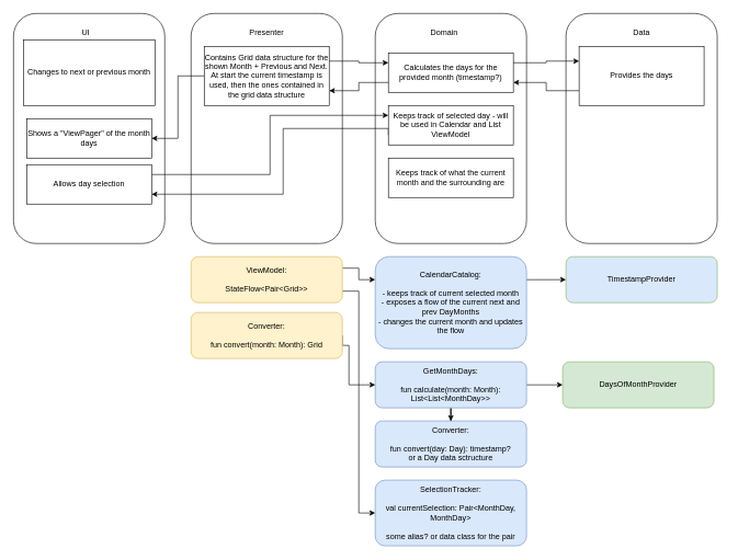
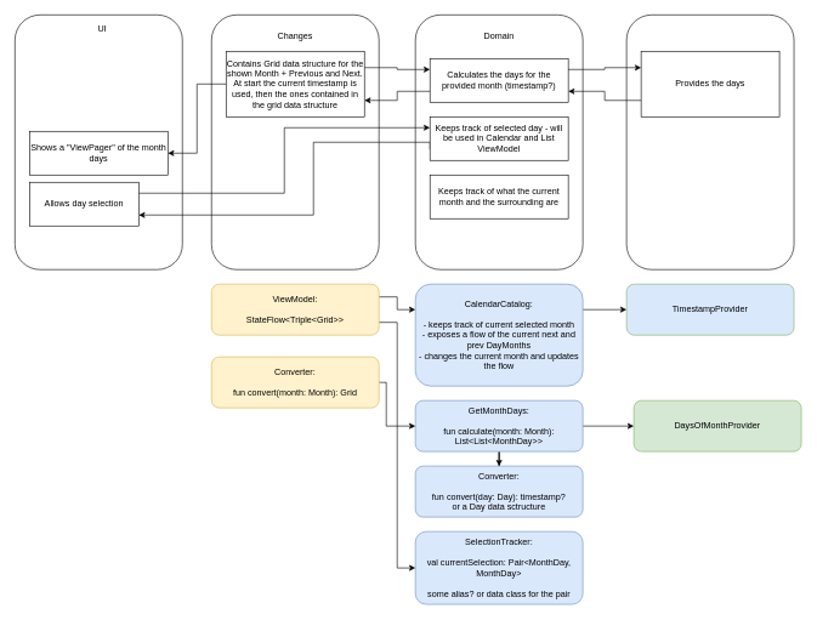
  <mxCell id="0" />
  <mxCell id="1" parent="0" />
  <mxCell id="2" value="" style="rounded=1;whiteSpace=wrap;html=1;" vertex="1" parent="1"><mxGeometry x="570" y="20" width="230" height="350" as="geometry" /></mxCell>
  <mxCell id="3" value="" style="rounded=1;whiteSpace=wrap;html=1;" vertex="1" parent="1"><mxGeometry x="20" y="20" width="230" height="350" as="geometry" /></mxCell>
- <mxCell id="4" value="&lt;div&gt;Changes to next or previous month &lt;br&gt;&lt;/div&gt;" style="rounded=0;whiteSpace=wrap;html=1;" vertex="1" parent="1"><mxGeometry x="35" y="60" width="200" height="100" as="geometry" /></mxCell>
- <mxCell id="5" value="&lt;div&gt;UI&lt;/div&gt;" style="text;html=1;strokeColor=none;fillColor=none;align=center;verticalAlign=middle;whiteSpace=wrap;rounded=0;" vertex="1" parent="1"><mxGeometry x="110" y="40" width="40" height="20" as="geometry" /></mxCell>
+ <mxCell id="5" value="&lt;div&gt;UI&lt;/div&gt;" style="text;html=1;strokeColor=none;fillColor=none;align=center;verticalAlign=middle;whiteSpace=wrap;rounded=0;" vertex="1" parent="1"><mxGeometry x="120" y="30" width="40" height="20" as="geometry" /></mxCell>
  <mxCell id="6" value="" style="rounded=1;whiteSpace=wrap;html=1;" vertex="1" parent="1"><mxGeometry x="290" y="20" width="230" height="350" as="geometry" /></mxCell>
  <mxCell id="7" style="edgeStyle=orthogonalEdgeStyle;rounded=0;orthogonalLoop=1;jettySize=auto;html=1;exitX=0;exitY=0.75;exitDx=0;exitDy=0;entryX=1;entryY=0.75;entryDx=0;entryDy=0;" edge="1" parent="1" source="8" target="18"><mxGeometry relative="1" as="geometry"><Array as="points"><mxPoint x="430" y="195" /><mxPoint x="430" y="295" /></Array></mxGeometry></mxCell>
  <mxCell id="8" value="Keeps track of selected day - will be used in Calendar and List ViewModel" style="rounded=0;whiteSpace=wrap;html=1;" vertex="1" parent="1"><mxGeometry x="590" y="160" width="190" height="60" as="geometry" /></mxCell>
  <mxCell id="9" style="edgeStyle=orthogonalEdgeStyle;rounded=0;orthogonalLoop=1;jettySize=auto;html=1;exitX=0;exitY=0.5;exitDx=0;exitDy=0;entryX=1;entryY=0.5;entryDx=0;entryDy=0;" edge="1" parent="1" source="11" target="16"><mxGeometry relative="1" as="geometry" /></mxCell>
  <mxCell id="10" style="edgeStyle=orthogonalEdgeStyle;rounded=0;orthogonalLoop=1;jettySize=auto;html=1;exitX=1;exitY=0.25;exitDx=0;exitDy=0;entryX=0;entryY=0.25;entryDx=0;entryDy=0;" edge="1" parent="1" source="11" target="15"><mxGeometry relative="1" as="geometry" /></mxCell>
  <mxCell id="11" value="Contains Grid data structure for the shown Month + Previous and Next. At start the current timestamp is used, then the ones contained in the grid data structure" style="rounded=0;whiteSpace=wrap;html=1;" vertex="1" parent="1"><mxGeometry x="310" y="70" width="190" height="90" as="geometry" /></mxCell>
- <mxCell id="12" value="&lt;div&gt;Domain&lt;/div&gt;" style="text;html=1;strokeColor=none;fillColor=none;align=center;verticalAlign=middle;whiteSpace=wrap;rounded=0;" vertex="1" parent="1"><mxGeometry x="655" y="40" width="40" height="20" as="geometry" /></mxCell>
- <mxCell id="13" value="Presenter" style="text;html=1;strokeColor=none;fillColor=none;align=center;verticalAlign=middle;whiteSpace=wrap;rounded=0;" vertex="1" parent="1"><mxGeometry x="385" y="40" width="40" height="20" as="geometry" /></mxCell>
+ <mxCell id="12" value="&lt;div&gt;Domain&lt;/div&gt;" style="text;html=1;strokeColor=none;fillColor=none;align=center;verticalAlign=middle;whiteSpace=wrap;rounded=0;" vertex="1" parent="1"><mxGeometry x="665" y="40" width="40" height="20" as="geometry" /></mxCell>
+ <mxCell id="13" value="Changes" style="text;html=1;strokeColor=none;fillColor=none;align=center;verticalAlign=middle;whiteSpace=wrap;rounded=0;" vertex="1" parent="1"><mxGeometry x="385" y="40" width="40" height="20" as="geometry" /></mxCell>
  <mxCell id="14" style="edgeStyle=orthogonalEdgeStyle;rounded=0;orthogonalLoop=1;jettySize=auto;html=1;exitX=0;exitY=0.75;exitDx=0;exitDy=0;entryX=1;entryY=0.75;entryDx=0;entryDy=0;" edge="1" parent="1" source="15" target="11"><mxGeometry relative="1" as="geometry" /></mxCell>
  <mxCell id="15" value="Calculates the days for the provided month (timestamp?)" style="rounded=0;whiteSpace=wrap;html=1;" vertex="1" parent="1"><mxGeometry x="590" y="80" width="190" height="60" as="geometry" /></mxCell>
  <mxCell id="16" value="Shows a &quot;ViewPager&quot; of the month days" style="rounded=0;whiteSpace=wrap;html=1;" vertex="1" parent="1"><mxGeometry x="40" y="180" width="190" height="60" as="geometry" /></mxCell>
  <mxCell id="17" style="edgeStyle=orthogonalEdgeStyle;rounded=0;orthogonalLoop=1;jettySize=auto;html=1;exitX=1;exitY=0.25;exitDx=0;exitDy=0;entryX=0;entryY=0.25;entryDx=0;entryDy=0;" edge="1" parent="1" source="18" target="8"><mxGeometry relative="1" as="geometry" /></mxCell>
- <mxCell id="18" value="&lt;div&gt;Allows day selection&lt;/div&gt;" style="rounded=0;whiteSpace=wrap;html=1;" vertex="1" parent="1"><mxGeometry x="40" y="250" width="190" height="60" as="geometry" /></mxCell>
+ <mxCell id="18" value="&lt;div&gt;Allows day selection&lt;/div&gt;" style="rounded=0;whiteSpace=wrap;html=1;" vertex="1" parent="1"><mxGeometry x="40" y="250" width="150" height="60" as="geometry" /></mxCell>
  <mxCell id="19" style="edgeStyle=orthogonalEdgeStyle;rounded=0;orthogonalLoop=1;jettySize=auto;html=1;exitX=1;exitY=0.75;exitDx=0;exitDy=0;entryX=0;entryY=0.5;entryDx=0;entryDy=0;" edge="1" parent="1" source="21" target="32"><mxGeometry relative="1" as="geometry" /></mxCell>
  <mxCell id="20" style="edgeStyle=orthogonalEdgeStyle;rounded=0;orthogonalLoop=1;jettySize=auto;html=1;exitX=1;exitY=0.25;exitDx=0;exitDy=0;entryX=0;entryY=0.25;entryDx=0;entryDy=0;" edge="1" parent="1" source="21" target="34"><mxGeometry relative="1" as="geometry" /></mxCell>
- <mxCell id="21" value="&lt;div&gt;ViewModel:&lt;/div&gt;&lt;div&gt;&lt;br&gt;&lt;/div&gt;&lt;div&gt;StateFlow&amp;lt;Pair&amp;lt;Grid&amp;gt;&amp;gt;&lt;br&gt;&lt;/div&gt;" style="rounded=1;whiteSpace=wrap;html=1;fillColor=#fff2cc;strokeColor=#d6b656;" vertex="1" parent="1"><mxGeometry x="290" y="390" width="230" height="70" as="geometry" /></mxCell>
+ <mxCell id="21" value="&lt;div&gt;ViewModel:&lt;/div&gt;&lt;div&gt;&lt;br&gt;&lt;/div&gt;&lt;div&gt;StateFlow&amp;lt;Triple&amp;lt;Grid&amp;gt;&amp;gt;&lt;br&gt;&lt;/div&gt;" style="rounded=1;whiteSpace=wrap;html=1;fillColor=#fff2cc;strokeColor=#d6b656;" vertex="1" parent="1"><mxGeometry x="290" y="390" width="230" height="70" as="geometry" /></mxCell>
  <mxCell id="22" style="edgeStyle=orthogonalEdgeStyle;rounded=0;orthogonalLoop=1;jettySize=auto;html=1;exitX=0.5;exitY=1;exitDx=0;exitDy=0;" edge="1" parent="1" source="24" target="36"><mxGeometry relative="1" as="geometry" /></mxCell>
  <mxCell id="23" style="edgeStyle=orthogonalEdgeStyle;rounded=0;orthogonalLoop=1;jettySize=auto;html=1;exitX=1;exitY=0.5;exitDx=0;exitDy=0;entryX=0;entryY=0.5;entryDx=0;entryDy=0;" edge="1" parent="1" source="24" target="38"><mxGeometry relative="1" as="geometry" /></mxCell>
  <mxCell id="24" value="&lt;div&gt;GetMonthDays:&lt;/div&gt;&lt;div&gt;&lt;br&gt;&lt;/div&gt;&lt;div&gt;fun calculate(month: Month): List&amp;lt;List&amp;lt;MonthDay&amp;gt;&amp;gt;&lt;br&gt;&lt;/div&gt;" style="rounded=1;whiteSpace=wrap;html=1;fillColor=#dae8fc;strokeColor=#6c8ebf;" vertex="1" parent="1"><mxGeometry x="570" y="550" width="230" height="70" as="geometry" /></mxCell>
  <mxCell id="25" value="" style="rounded=1;whiteSpace=wrap;html=1;" vertex="1" parent="1"><mxGeometry x="860" y="20" width="230" height="350" as="geometry" /></mxCell>
- <mxCell id="26" value="Data" style="text;html=1;strokeColor=none;fillColor=none;align=center;verticalAlign=middle;whiteSpace=wrap;rounded=0;" vertex="1" parent="1"><mxGeometry x="955" y="40" width="40" height="20" as="geometry" /></mxCell>
  <mxCell id="27" style="edgeStyle=orthogonalEdgeStyle;rounded=0;orthogonalLoop=1;jettySize=auto;html=1;exitX=0;exitY=0.75;exitDx=0;exitDy=0;entryX=1;entryY=0.75;entryDx=0;entryDy=0;" edge="1" parent="1" source="28" target="15"><mxGeometry relative="1" as="geometry" /></mxCell>
  <mxCell id="28" value="&lt;div&gt;Provides the days&lt;/div&gt;" style="rounded=0;whiteSpace=wrap;html=1;" vertex="1" parent="1"><mxGeometry x="880" y="70" width="190" height="90" as="geometry" /></mxCell>
  <mxCell id="29" style="edgeStyle=orthogonalEdgeStyle;rounded=0;orthogonalLoop=1;jettySize=auto;html=1;exitX=1;exitY=0.25;exitDx=0;exitDy=0;entryX=0;entryY=0.25;entryDx=0;entryDy=0;" edge="1" parent="1" source="15" target="28"><mxGeometry relative="1" as="geometry" /></mxCell>
  <mxCell id="30" style="edgeStyle=orthogonalEdgeStyle;rounded=0;orthogonalLoop=1;jettySize=auto;html=1;exitX=1;exitY=0.5;exitDx=0;exitDy=0;entryX=0;entryY=0.5;entryDx=0;entryDy=0;" edge="1" parent="1" source="31" target="24"><mxGeometry relative="1" as="geometry"><Array as="points"><mxPoint x="530" y="525" /><mxPoint x="530" y="585" /></Array></mxGeometry></mxCell>
- <mxCell id="31" value="&lt;div&gt;Converter:&lt;/div&gt;&lt;div&gt;&lt;br&gt;&lt;/div&gt;&lt;div&gt;fun convert(month: Month): Grid&lt;br&gt;&lt;/div&gt;" style="rounded=1;whiteSpace=wrap;html=1;fillColor=#fff2cc;strokeColor=#d6b656;" vertex="1" parent="1"><mxGeometry x="290" y="475" width="230" height="70" as="geometry" /></mxCell>
+ <mxCell id="31" value="&lt;div&gt;Converter:&lt;/div&gt;&lt;div&gt;&lt;br&gt;&lt;/div&gt;&lt;div&gt;fun convert(month: Month): Grid&lt;br&gt;&lt;/div&gt;" style="rounded=1;whiteSpace=wrap;html=1;fillColor=#fff2cc;strokeColor=#d6b656;" vertex="1" parent="1"><mxGeometry x="290" y="490" width="230" height="70" as="geometry" /></mxCell>
  <mxCell id="32" value="&lt;div&gt;SelectionTracker:&lt;/div&gt;&lt;div&gt;&lt;br&gt;&lt;/div&gt;&lt;div&gt;val currentSelection: Pair&amp;lt;MonthDay, MonthDay&amp;gt;&lt;/div&gt;&lt;div&gt;&lt;br&gt;&lt;/div&gt;&lt;div&gt;some alias? or data class for the pair&lt;/div&gt;" style="rounded=1;whiteSpace=wrap;html=1;fillColor=#dae8fc;strokeColor=#6c8ebf;" vertex="1" parent="1"><mxGeometry x="570" y="730" width="230" height="100" as="geometry" /></mxCell>
  <mxCell id="33" style="edgeStyle=orthogonalEdgeStyle;rounded=0;orthogonalLoop=1;jettySize=auto;html=1;exitX=1;exitY=0.25;exitDx=0;exitDy=0;entryX=0;entryY=0.5;entryDx=0;entryDy=0;" edge="1" parent="1" source="34" target="37"><mxGeometry relative="1" as="geometry" /></mxCell>
  <mxCell id="34" value="&lt;div&gt;CalendarCatalog:&lt;/div&gt;&lt;div&gt;&lt;br&gt;&lt;/div&gt;&lt;div&gt;- keeps track of current selected month&lt;br&gt;&lt;/div&gt;&lt;div&gt;- exposes a flow of the current next and prev DayMonths&lt;/div&gt;&lt;div&gt;- changes the current month and updates the flow&lt;br&gt;&lt;/div&gt;" style="rounded=1;whiteSpace=wrap;html=1;fillColor=#dae8fc;strokeColor=#6c8ebf;" vertex="1" parent="1"><mxGeometry x="570" y="390" width="230" height="140" as="geometry" /></mxCell>
  <mxCell id="35" value="&lt;div&gt;Keeps track of what the current month and the surrounding are&lt;/div&gt;" style="rounded=0;whiteSpace=wrap;html=1;" vertex="1" parent="1"><mxGeometry x="590" y="240" width="190" height="60" as="geometry" /></mxCell>
  <mxCell id="36" value="&lt;div&gt;Converter:&lt;/div&gt;&lt;div&gt;&lt;br&gt;&lt;/div&gt;&lt;div&gt;fun convert(day: Day): timestamp?&lt;/div&gt;&lt;div&gt;or a Day data sctructure&lt;br&gt;&lt;/div&gt;" style="rounded=1;whiteSpace=wrap;html=1;fillColor=#dae8fc;strokeColor=#6c8ebf;" vertex="1" parent="1"><mxGeometry x="570" y="640" width="230" height="70" as="geometry" /></mxCell>
  <mxCell id="37" value="&lt;div&gt;TimestampProvider&lt;/div&gt;" style="rounded=1;whiteSpace=wrap;html=1;fillColor=#dae8fc;strokeColor=#82b366;" vertex="1" parent="1"><mxGeometry x="860" y="390" width="230" height="70" as="geometry" /></mxCell>
- <mxCell id="38" value="DaysOfMonthProvider" style="rounded=1;whiteSpace=wrap;html=1;fillColor=#d5e8d4;strokeColor=#82b366;" vertex="1" parent="1"><mxGeometry x="855" y="550" width="230" height="70" as="geometry" /></mxCell>
+ <mxCell id="38" value="DaysOfMonthProvider" style="rounded=1;whiteSpace=wrap;html=1;fillColor=#d5e8d4;strokeColor=#82b366;" vertex="1" parent="1"><mxGeometry x="870" y="550" width="230" height="70" as="geometry" /></mxCell>
